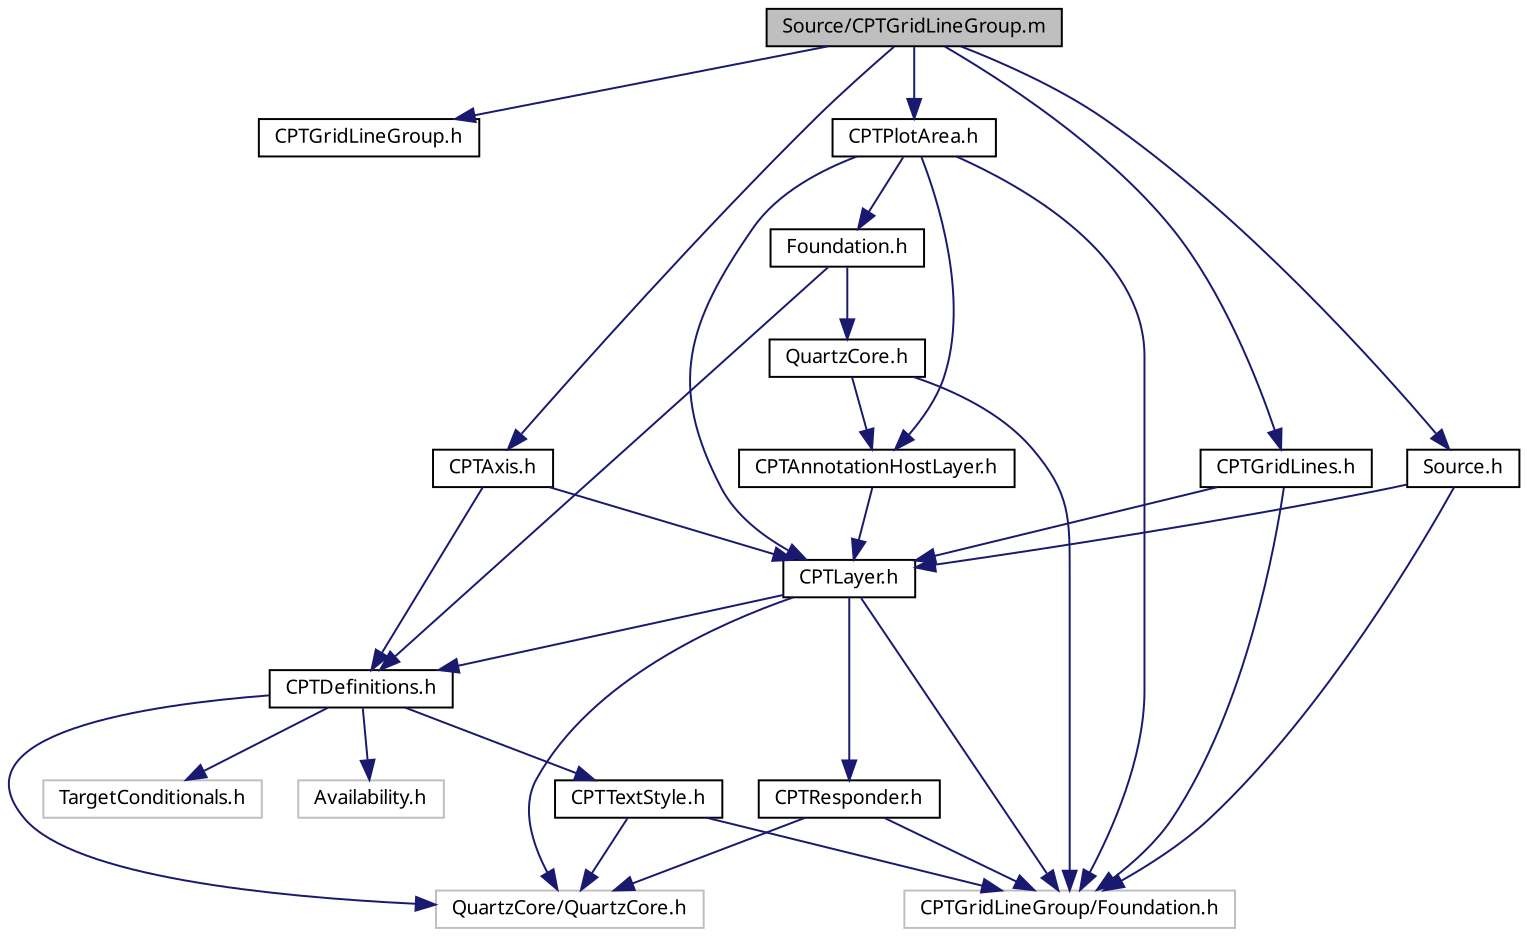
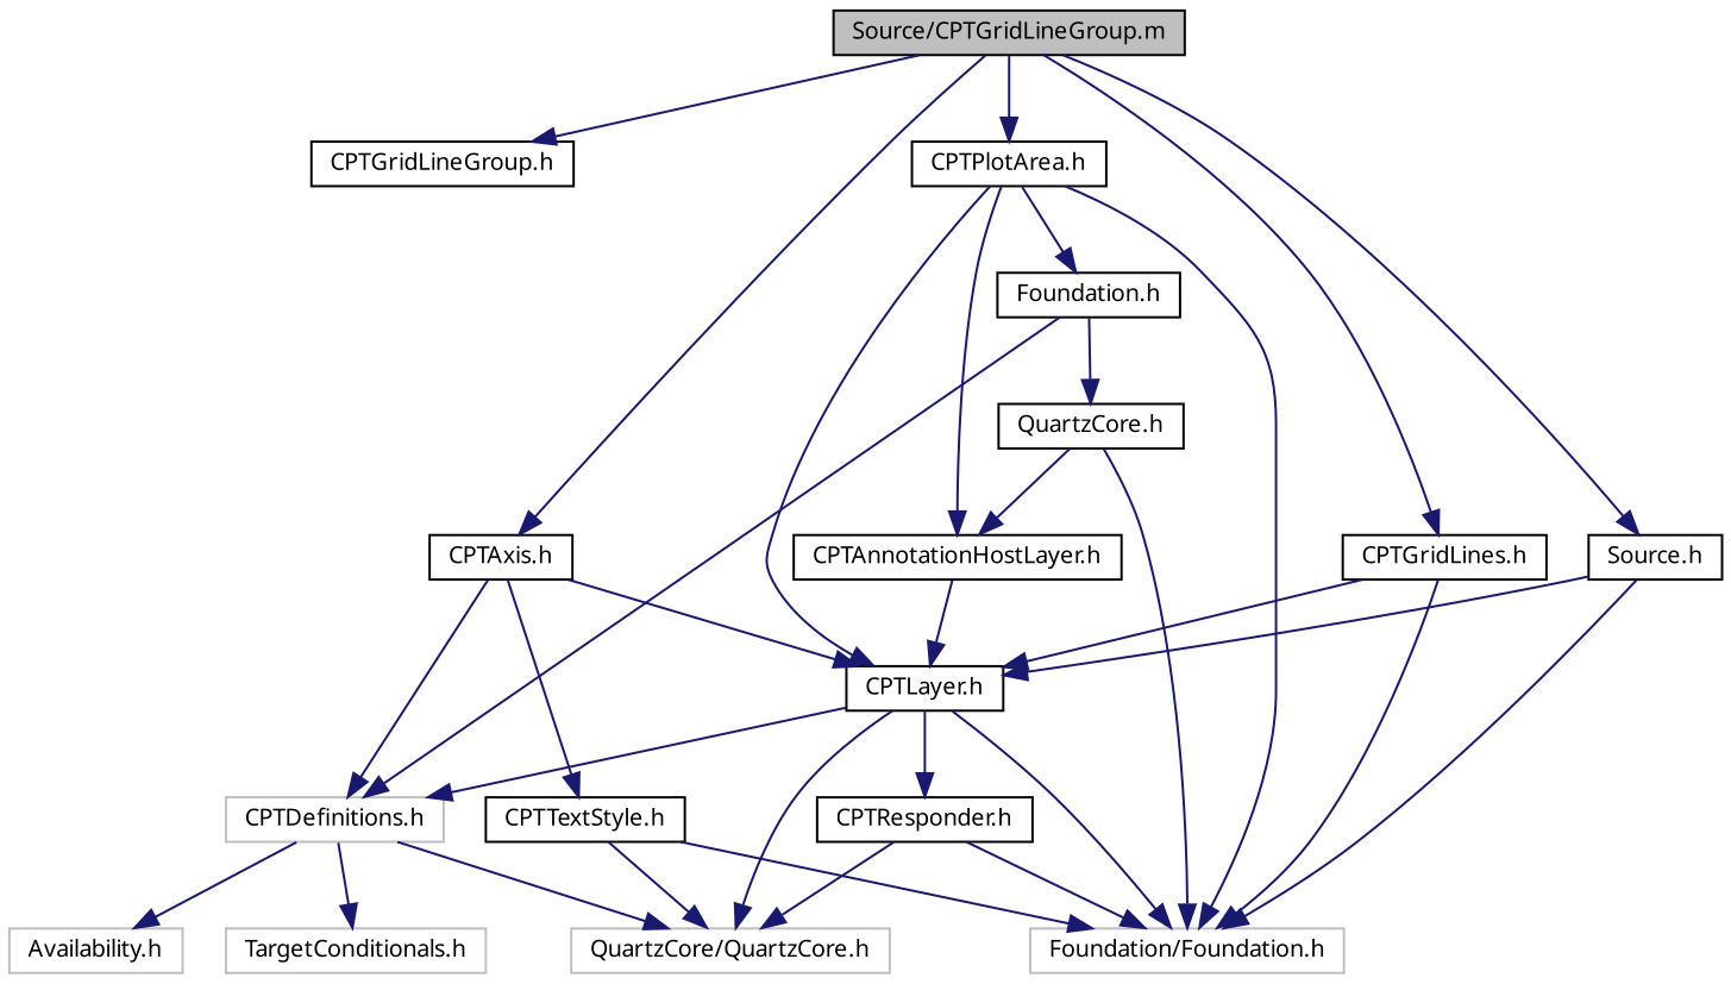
  digraph {
    node [color=black fontname="Lucinda Grande" fontsize=10 shape=record]
    edge [color=midnightblue fontname="Lucinda Grande" fontsize=10 labelfontname="Lucinda Grande" labelfontsize=10 style=solid]
    n1 [fillcolor=grey75 fontcolor=black height=0.2 label="Source/CPTGridLineGroup.m" style=filled width=0.4]
    n2 [height=0.2 label="CPTGridLineGroup.h" width=0.4]
    n3 [height=0.2 label="CPTAxis.h" width=0.4]
    n4 [height=0.2 label="Source.h" width=0.4]
    n5 [height=0.2 label="CPTGridLines.h" width=0.4]
    n6 [height=0.2 label="CPTPlotArea.h" width=0.4]
    n7 [height=0.2 label="CPTLayer.h" width=0.4]
-   n8 [height=0.2 label="CPTDefinitions.h" width=0.4]
+   n8 [color=grey75 height=0.2 label="CPTDefinitions.h" width=0.4]
    n9 [height=0.2 label="CPTTextStyle.h" width=0.4]
-   n10 [color=grey75 height=0.2 label="CPTGridLineGroup/Foundation.h" width=0.4]
+   n10 [color=grey75 height=0.2 label="Foundation/Foundation.h" width=0.4]
    n11 [height=0.2 label="Foundation.h" width=0.4]
    n12 [height=0.2 label="CPTAnnotationHostLayer.h" width=0.4]
    n13 [height=0.2 label="CPTResponder.h" width=0.4]
    n14 [color=grey75 height=0.2 label="QuartzCore/QuartzCore.h" width=0.4]
    n15 [color=grey75 height=0.2 label="Availability.h" width=0.4]
    n16 [color=grey75 height=0.2 label="TargetConditionals.h" width=0.4]
    n17 [height=0.2 label="QuartzCore.h" width=0.4]
    n1 -> n2
    n1 -> n3
    n1 -> n4
    n1 -> n5
    n1 -> n6
    n3 -> n7
    n3 -> n8
-   n8 -> n9
+   n3 -> n9
    n4 -> n7
    n4 -> n10
    n5 -> n7
    n5 -> n10
    n6 -> n7
    n6 -> n10
    n6 -> n11
    n6 -> n12
    n7 -> n8
    n7 -> n10
    n7 -> n13
    n7 -> n14
    n8 -> n14
    n8 -> n15
    n8 -> n16
    n9 -> n10
    n9 -> n14
    n11 -> n8
    n11 -> n17
    n12 -> n7
    n13 -> n10
    n13 -> n14
    n17 -> n10
    n17 -> n12
  }
